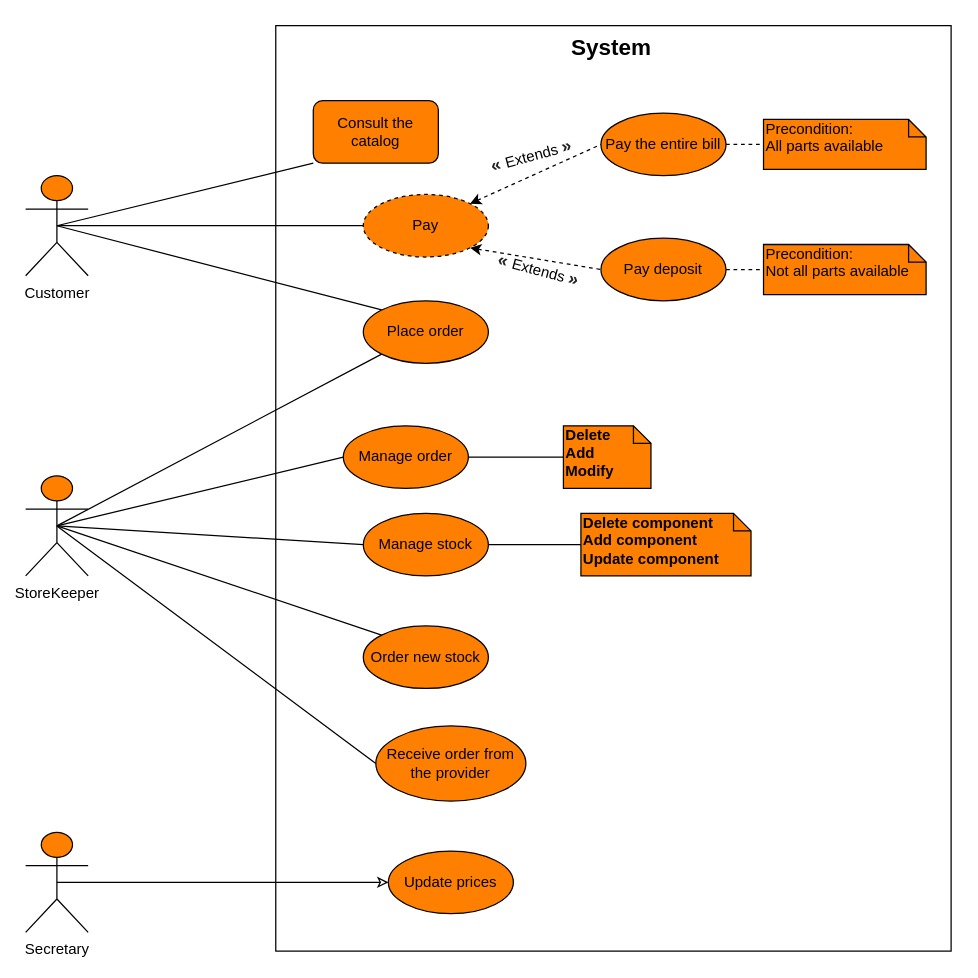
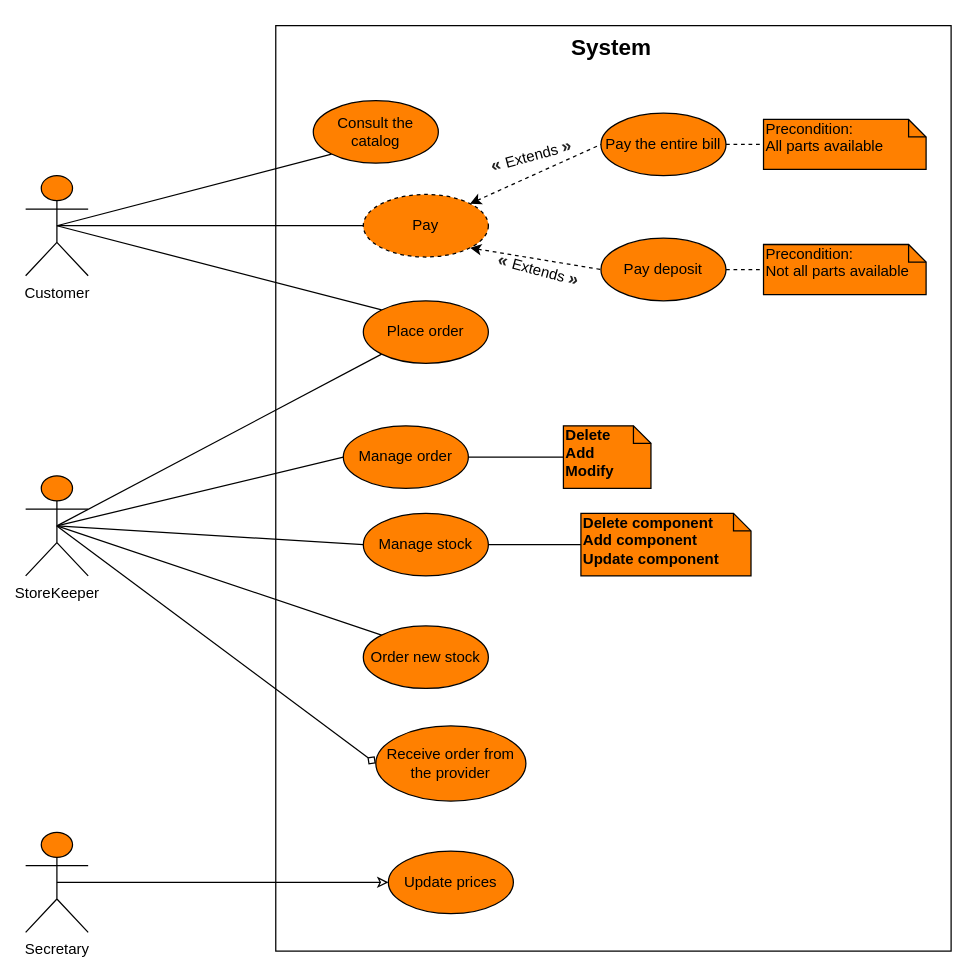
  <mxCell id="0" />
  <mxCell id="1" parent="0" />
  <mxCell id="2" style="rounded=0;orthogonalLoop=1;jettySize=auto;html=1;exitX=0.5;exitY=0.5;exitDx=0;exitDy=0;exitPerimeter=0;entryX=0;entryY=1;entryDx=0;entryDy=0;endArrow=none;endFill=0;" parent="1" source="5" target="12" edge="1"><mxGeometry relative="1" as="geometry" /></mxCell>
  <mxCell id="3" style="edgeStyle=none;rounded=0;orthogonalLoop=1;jettySize=auto;html=1;exitX=0.5;exitY=0.5;exitDx=0;exitDy=0;exitPerimeter=0;entryX=0;entryY=0.5;entryDx=0;entryDy=0;endArrow=none;endFill=0;" parent="1" source="5" target="15" edge="1"><mxGeometry relative="1" as="geometry" /></mxCell>
  <mxCell id="4" style="edgeStyle=none;rounded=0;orthogonalLoop=1;jettySize=auto;html=1;exitX=0.5;exitY=0.5;exitDx=0;exitDy=0;exitPerimeter=0;entryX=0;entryY=0;entryDx=0;entryDy=0;endArrow=none;endFill=0;" parent="1" source="5" target="20" edge="1"><mxGeometry relative="1" as="geometry" /></mxCell>
  <mxCell id="5" value="Customer" style="shape=umlActor;verticalLabelPosition=bottom;labelBackgroundColor=#ffffff;verticalAlign=top;html=1;fillColor=#FF8000;" parent="1" vertex="1"><mxGeometry x="20" y="140" width="50" height="80" as="geometry" /></mxCell>
  <mxCell id="6" style="edgeStyle=none;rounded=0;orthogonalLoop=1;jettySize=auto;html=1;exitX=0.5;exitY=0.5;exitDx=0;exitDy=0;exitPerimeter=0;entryX=0;entryY=0.5;entryDx=0;entryDy=0;endArrow=none;endFill=0;" parent="1" source="11" target="22" edge="1"><mxGeometry relative="1" as="geometry" /></mxCell>
  <mxCell id="7" style="edgeStyle=none;rounded=0;orthogonalLoop=1;jettySize=auto;html=1;exitX=0.5;exitY=0.5;exitDx=0;exitDy=0;exitPerimeter=0;entryX=0;entryY=1;entryDx=0;entryDy=0;endArrow=none;endFill=0;" parent="1" source="11" target="20" edge="1"><mxGeometry relative="1" as="geometry" /></mxCell>
  <mxCell id="8" style="rounded=0;orthogonalLoop=1;jettySize=auto;html=1;exitX=0.5;exitY=0.5;exitDx=0;exitDy=0;exitPerimeter=0;entryX=0;entryY=0;entryDx=0;entryDy=0;endArrow=none;endFill=0;" parent="1" source="11" target="23" edge="1"><mxGeometry relative="1" as="geometry" /></mxCell>
- <mxCell id="9" style="edgeStyle=none;rounded=0;orthogonalLoop=1;jettySize=auto;html=1;exitX=0.5;exitY=0.5;exitDx=0;exitDy=0;exitPerimeter=0;endArrow=none;endFill=0;entryX=0;entryY=0.5;entryDx=0;entryDy=0;" parent="1" source="11" target="33" edge="1"><mxGeometry relative="1" as="geometry"><mxPoint x="290" y="580" as="targetPoint" /></mxGeometry></mxCell>
+ <mxCell id="9" style="edgeStyle=none;rounded=0;orthogonalLoop=1;jettySize=auto;html=1;exitX=0.5;exitY=0.5;exitDx=0;exitDy=0;exitPerimeter=0;endArrow=diamond;endFill=0;entryX=0;entryY=0.5;entryDx=0;entryDy=0;" parent="1" source="11" target="33" edge="1"><mxGeometry relative="1" as="geometry"><mxPoint x="290" y="580" as="targetPoint" /></mxGeometry></mxCell>
  <mxCell id="10" style="rounded=0;orthogonalLoop=1;jettySize=auto;html=1;exitX=0.5;exitY=0.5;exitDx=0;exitDy=0;exitPerimeter=0;entryX=0;entryY=0.5;entryDx=0;entryDy=0;endArrow=none;endFill=0;" parent="1" source="11" target="35" edge="1"><mxGeometry relative="1" as="geometry" /></mxCell>
  <mxCell id="11" value="StoreKeeper" style="shape=umlActor;verticalLabelPosition=bottom;labelBackgroundColor=#ffffff;verticalAlign=top;html=1;fillColor=#FF8000;" parent="1" vertex="1"><mxGeometry x="20" y="380" width="50" height="80" as="geometry" /></mxCell>
- <mxCell id="12" value="Consult the catalog" style="whiteSpace=wrap;html=1;fillColor=#FF8000;rounded=1;" parent="1" vertex="1"><mxGeometry x="250" y="80" width="100" height="50" as="geometry" /></mxCell>
+ <mxCell id="12" value="Consult the catalog" style="ellipse;whiteSpace=wrap;html=1;fillColor=#FF8000;" parent="1" vertex="1"><mxGeometry x="250" y="80" width="100" height="50" as="geometry" /></mxCell>
  <mxCell id="13" style="edgeStyle=none;rounded=0;orthogonalLoop=1;jettySize=auto;html=1;exitX=1;exitY=0;exitDx=0;exitDy=0;endArrow=none;endFill=0;entryX=0;entryY=0.5;entryDx=0;entryDy=0;startArrow=classic;startFill=1;dashed=1;" parent="1" source="15" target="19" edge="1"><mxGeometry relative="1" as="geometry" /></mxCell>
  <mxCell id="14" style="edgeStyle=none;rounded=0;orthogonalLoop=1;jettySize=auto;html=1;exitX=1;exitY=1;exitDx=0;exitDy=0;entryX=0;entryY=0.5;entryDx=0;entryDy=0;endArrow=none;endFill=0;startArrow=classic;startFill=1;dashed=1;" parent="1" source="15" target="17" edge="1"><mxGeometry relative="1" as="geometry" /></mxCell>
  <mxCell id="15" value="Pay" style="ellipse;whiteSpace=wrap;html=1;fillColor=#FF8000;dashed=1;" parent="1" vertex="1"><mxGeometry x="290" y="155" width="100" height="50" as="geometry" /></mxCell>
  <mxCell id="16" style="edgeStyle=none;rounded=0;orthogonalLoop=1;jettySize=auto;html=1;exitX=1;exitY=0.5;exitDx=0;exitDy=0;entryX=0;entryY=0.5;entryDx=0;entryDy=0;entryPerimeter=0;endArrow=none;endFill=0;dashed=1;" parent="1" source="17" target="26" edge="1"><mxGeometry relative="1" as="geometry" /></mxCell>
  <mxCell id="17" value="Pay deposit" style="ellipse;whiteSpace=wrap;html=1;fillColor=#FF8000;" parent="1" vertex="1"><mxGeometry x="480" y="190" width="100" height="50" as="geometry" /></mxCell>
  <mxCell id="18" style="edgeStyle=none;rounded=0;orthogonalLoop=1;jettySize=auto;html=1;exitX=1;exitY=0.5;exitDx=0;exitDy=0;entryX=0;entryY=0.5;entryDx=0;entryDy=0;entryPerimeter=0;endArrow=none;endFill=0;dashed=1;" parent="1" source="19" target="25" edge="1"><mxGeometry relative="1" as="geometry" /></mxCell>
  <mxCell id="19" value="Pay the entire bill" style="ellipse;whiteSpace=wrap;html=1;fillColor=#FF8000;" parent="1" vertex="1"><mxGeometry x="480" y="90" width="100" height="50" as="geometry" /></mxCell>
  <mxCell id="20" value="Place order" style="ellipse;whiteSpace=wrap;html=1;fillColor=#FF8000;" parent="1" vertex="1"><mxGeometry x="290" y="240" width="100" height="50" as="geometry" /></mxCell>
  <mxCell id="21" style="edgeStyle=none;rounded=0;orthogonalLoop=1;jettySize=auto;html=1;exitX=1;exitY=0.5;exitDx=0;exitDy=0;entryX=0;entryY=0.5;entryDx=0;entryDy=0;entryPerimeter=0;endArrow=none;endFill=0;" parent="1" source="22" target="24" edge="1"><mxGeometry relative="1" as="geometry" /></mxCell>
  <mxCell id="22" value="Manage order" style="ellipse;whiteSpace=wrap;html=1;fillColor=#FF8000;" parent="1" vertex="1"><mxGeometry x="274" y="340" width="100" height="50" as="geometry" /></mxCell>
  <mxCell id="23" value="Order new stock" style="ellipse;whiteSpace=wrap;html=1;fillColor=#FF8000;" parent="1" vertex="1"><mxGeometry x="290" y="500" width="100" height="50" as="geometry" /></mxCell>
  <mxCell id="24" value="&lt;b&gt;Delete&lt;br&gt;Add&lt;br&gt;Modify&lt;/b&gt;" style="shape=note;whiteSpace=wrap;html=1;size=14;verticalAlign=top;align=left;spacingTop=-6;fillColor=#FF8000;" parent="1" vertex="1"><mxGeometry x="450" y="340" width="70" height="50" as="geometry" /></mxCell>
  <mxCell id="25" value="Precondition:&lt;br&gt;All parts available" style="shape=note;whiteSpace=wrap;html=1;size=14;verticalAlign=top;align=left;spacingTop=-6;fillColor=#FF8000;" parent="1" vertex="1"><mxGeometry x="610" y="95" width="130" height="40" as="geometry" /></mxCell>
  <mxCell id="26" value="Precondition:&lt;br&gt;Not all parts available" style="shape=note;whiteSpace=wrap;html=1;size=14;verticalAlign=top;align=left;spacingTop=-6;fillColor=#FF8000;" parent="1" vertex="1"><mxGeometry x="610" y="195" width="130" height="40" as="geometry" /></mxCell>
  <mxCell id="27" value="&lt;b style=&quot;color: rgb(34 , 34 , 34) ; font-family: sans-serif ; font-size: 14px ; white-space: normal&quot;&gt;«&amp;nbsp;&lt;/b&gt;Extends&amp;nbsp;&lt;b style=&quot;color: rgb(34 , 34 , 34) ; font-family: sans-serif ; font-size: 14px ; white-space: normal&quot;&gt;»&lt;/b&gt;" style="text;html=1;align=center;verticalAlign=middle;resizable=0;points=[];autosize=1;rotation=15;fillColor=none;" parent="1" vertex="1"><mxGeometry x="390" y="205" width="80" height="20" as="geometry" /></mxCell>
  <mxCell id="28" value="&lt;b style=&quot;color: rgb(34 , 34 , 34) ; font-family: sans-serif ; font-size: 14px ; white-space: normal&quot;&gt;«&amp;nbsp;&lt;/b&gt;Extends&amp;nbsp;&lt;b style=&quot;color: rgb(34 , 34 , 34) ; font-family: sans-serif ; font-size: 14px ; white-space: normal&quot;&gt;»&lt;/b&gt;" style="text;html=1;align=center;verticalAlign=middle;resizable=0;points=[];autosize=1;rotation=-15;fillColor=none;" parent="1" vertex="1"><mxGeometry x="384" y="114" width="80" height="20" as="geometry" /></mxCell>
  <mxCell id="29" value="&lt;b&gt;&lt;font style=&quot;font-size: 18px&quot;&gt;System&lt;/font&gt;&lt;/b&gt;" style="text;html=1;align=center;verticalAlign=middle;resizable=0;points=[];autosize=1;" parent="1" vertex="1"><mxGeometry x="448" y="28" width="80" height="20" as="geometry" /></mxCell>
  <mxCell id="30" style="rounded=0;orthogonalLoop=1;jettySize=auto;html=1;exitX=0.5;exitY=0.5;exitDx=0;exitDy=0;exitPerimeter=0;entryX=0;entryY=0.5;entryDx=0;entryDy=0;endArrow=classic;endFill=0;" parent="1" source="31" target="32" edge="1"><mxGeometry relative="1" as="geometry" /></mxCell>
  <mxCell id="31" value="Secretary" style="shape=umlActor;verticalLabelPosition=bottom;labelBackgroundColor=#ffffff;verticalAlign=top;html=1;fillColor=#FF8000;" parent="1" vertex="1"><mxGeometry x="20" y="665" width="50" height="80" as="geometry" /></mxCell>
  <mxCell id="32" value="Update prices" style="ellipse;whiteSpace=wrap;html=1;fillColor=#FF8000;" parent="1" vertex="1"><mxGeometry x="310" y="680" width="100" height="50" as="geometry" /></mxCell>
  <mxCell id="33" value="Receive order from the provider" style="ellipse;whiteSpace=wrap;html=1;fillColor=#FF8000;" parent="1" vertex="1"><mxGeometry x="300" y="580" width="120" height="60" as="geometry" /></mxCell>
  <mxCell id="34" style="edgeStyle=orthogonalEdgeStyle;rounded=0;orthogonalLoop=1;jettySize=auto;html=1;exitX=1;exitY=0.5;exitDx=0;exitDy=0;entryX=0;entryY=0.5;entryDx=0;entryDy=0;entryPerimeter=0;endArrow=none;endFill=0;" parent="1" source="35" target="36" edge="1"><mxGeometry relative="1" as="geometry" /></mxCell>
  <mxCell id="35" value="Manage stock" style="ellipse;whiteSpace=wrap;html=1;fillColor=#FF8000;" parent="1" vertex="1"><mxGeometry x="290" y="410" width="100" height="50" as="geometry" /></mxCell>
  <mxCell id="36" value="&lt;b&gt;Delete component&lt;br&gt;Add component&lt;br&gt;Update component&lt;br&gt;&lt;/b&gt;" style="shape=note;whiteSpace=wrap;html=1;size=14;verticalAlign=top;align=left;spacingTop=-6;fillColor=#FF8000;" parent="1" vertex="1"><mxGeometry x="464" y="410" width="136" height="50" as="geometry" /></mxCell>
  <mxCell id="37" value="" style="rounded=0;whiteSpace=wrap;html=1;fillColor=none;" vertex="1" parent="1"><mxGeometry x="220" y="20" width="540" height="740" as="geometry" /></mxCell>
